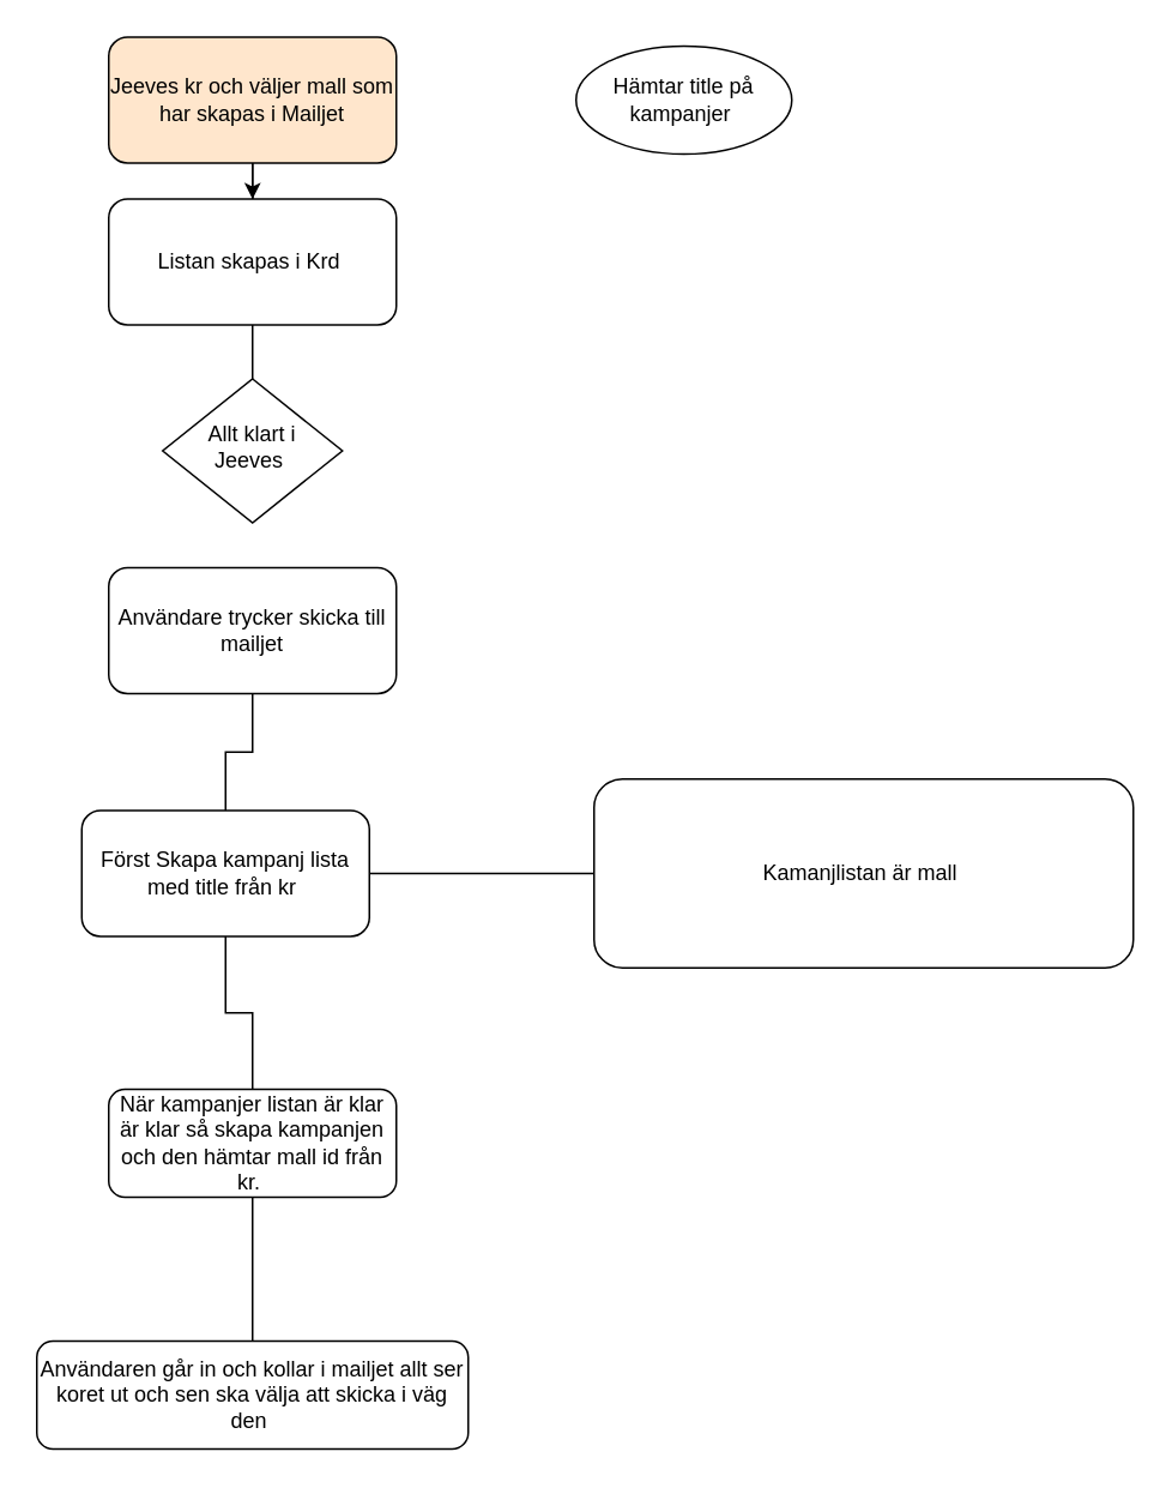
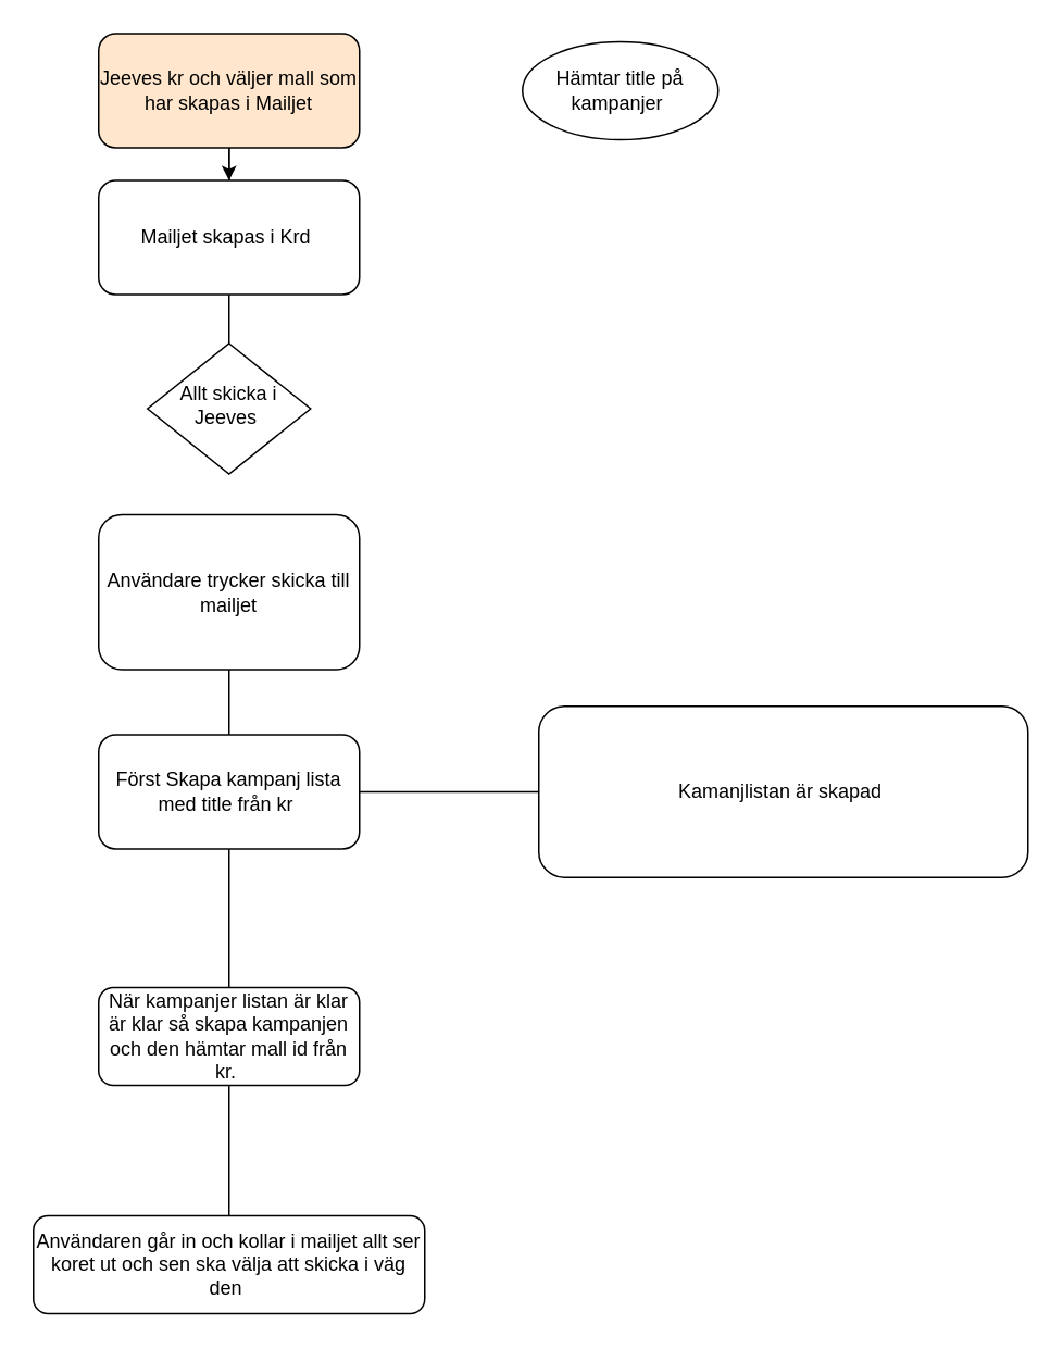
  <mxCell id="0" />
  <mxCell id="1" parent="0" />
  <mxCell id="2" value="" style="rounded=0;html=1;jettySize=auto;orthogonalLoop=1;fontSize=11;endArrow=none;endFill=0;endSize=8;strokeWidth=1;shadow=0;labelBackgroundColor=none;edgeStyle=orthogonalEdgeStyle;" parent="1" source="4" target="5" edge="1"><mxGeometry relative="1" as="geometry" /></mxCell>
  <mxCell id="3" value="" style="edgeStyle=orthogonalEdgeStyle;rounded=0;orthogonalLoop=1;jettySize=auto;html=1;" edge="1" parent="1" source="4" target="6"><mxGeometry relative="1" as="geometry" /></mxCell>
  <mxCell id="4" value="Jeeves kr och väljer mall som har skapas i Mailjet" style="rounded=1;whiteSpace=wrap;html=1;fontSize=12;glass=0;strokeWidth=1;shadow=0;fillColor=#ffe6cc;" parent="1" vertex="1"><mxGeometry x="60" y="20" width="160" height="70" as="geometry" /></mxCell>
- <mxCell id="5" value="Allt klart i Jeeves&amp;nbsp;" style="rhombus;whiteSpace=wrap;html=1;shadow=0;fontFamily=Helvetica;fontSize=12;align=center;strokeWidth=1;spacing=6;spacingTop=-4;" parent="1" vertex="1"><mxGeometry x="90" y="210" width="100" height="80" as="geometry" /></mxCell>
- <mxCell id="6" value="Listan skapas i Krd&amp;nbsp;" style="rounded=1;whiteSpace=wrap;html=1;fontSize=12;glass=0;strokeWidth=1;shadow=0;" vertex="1" parent="1"><mxGeometry x="60" y="110" width="160" height="70" as="geometry" /></mxCell>
+ <mxCell id="5" value="Allt skicka i Jeeves&amp;nbsp;" style="rhombus;whiteSpace=wrap;html=1;shadow=0;fontFamily=Helvetica;fontSize=12;align=center;strokeWidth=1;spacing=6;spacingTop=-4;" parent="1" vertex="1"><mxGeometry x="90" y="210" width="100" height="80" as="geometry" /></mxCell>
+ <mxCell id="6" value="Mailjet skapas i Krd&amp;nbsp;" style="rounded=1;whiteSpace=wrap;html=1;fontSize=12;glass=0;strokeWidth=1;shadow=0;" vertex="1" parent="1"><mxGeometry x="60" y="110" width="160" height="70" as="geometry" /></mxCell>
  <mxCell id="7" value="Hämtar title på kampanjer&amp;nbsp;" style="ellipse;whiteSpace=wrap;html=1;shadow=0;strokeWidth=1;glass=0;" vertex="1" parent="1"><mxGeometry x="320" y="25" width="120" height="60" as="geometry" /></mxCell>
  <mxCell id="8" style="edgeStyle=orthogonalEdgeStyle;rounded=0;orthogonalLoop=1;jettySize=auto;html=1;endArrow=none;endFill=0;" edge="1" parent="1" source="9" target="12"><mxGeometry relative="1" as="geometry" /></mxCell>
- <mxCell id="9" value="Användare trycker skicka till mailjet" style="rounded=1;whiteSpace=wrap;html=1;fontSize=12;glass=0;strokeWidth=1;shadow=0;" vertex="1" parent="1"><mxGeometry x="60" y="315" width="160" height="70" as="geometry" /></mxCell>
+ <mxCell id="9" value="Användare trycker skicka till mailjet" style="rounded=1;whiteSpace=wrap;html=1;fontSize=12;glass=0;strokeWidth=1;shadow=0;" vertex="1" parent="1"><mxGeometry x="60" y="315" width="160" height="95" as="geometry" /></mxCell>
  <mxCell id="10" value="" style="edgeStyle=orthogonalEdgeStyle;rounded=0;orthogonalLoop=1;jettySize=auto;html=1;endArrow=none;endFill=0;" edge="1" parent="1" source="12" target="14"><mxGeometry relative="1" as="geometry" /></mxCell>
  <mxCell id="11" value="" style="edgeStyle=orthogonalEdgeStyle;rounded=0;orthogonalLoop=1;jettySize=auto;html=1;endArrow=none;endFill=0;" edge="1" parent="1" source="12" target="16"><mxGeometry relative="1" as="geometry" /></mxCell>
- <mxCell id="12" value="Först Skapa kampanj lista med title från kr&amp;nbsp;" style="rounded=1;whiteSpace=wrap;html=1;fontSize=12;glass=0;strokeWidth=1;shadow=0;" vertex="1" parent="1"><mxGeometry x="45" y="450" width="160" height="70" as="geometry" /></mxCell>
+ <mxCell id="12" value="Först Skapa kampanj lista med title från kr&amp;nbsp;" style="rounded=1;whiteSpace=wrap;html=1;fontSize=12;glass=0;strokeWidth=1;shadow=0;" vertex="1" parent="1"><mxGeometry x="60" y="450" width="160" height="70" as="geometry" /></mxCell>
  <mxCell id="13" value="" style="edgeStyle=orthogonalEdgeStyle;rounded=0;orthogonalLoop=1;jettySize=auto;html=1;endArrow=none;endFill=0;" edge="1" parent="1" source="14" target="15"><mxGeometry relative="1" as="geometry" /></mxCell>
  <mxCell id="14" value="När&amp;nbsp;kampanjer listan är klar är klar så skapa&amp;nbsp;kampanjen och den hämtar mall id från kr.&amp;nbsp;" style="whiteSpace=wrap;html=1;rounded=1;shadow=0;strokeWidth=1;glass=0;" vertex="1" parent="1"><mxGeometry x="60" y="605" width="160" height="60" as="geometry" /></mxCell>
  <mxCell id="15" value="Användaren går in och kollar i mailjet allt ser koret ut och sen ska välja att skicka i väg den&amp;nbsp;" style="whiteSpace=wrap;html=1;rounded=1;shadow=0;strokeWidth=1;glass=0;" vertex="1" parent="1"><mxGeometry x="20" y="745" width="240" height="60" as="geometry" /></mxCell>
- <mxCell id="16" value="Kamanjlistan är mall&amp;nbsp;" style="whiteSpace=wrap;html=1;rounded=1;shadow=0;strokeWidth=1;glass=0;" vertex="1" parent="1"><mxGeometry x="330" y="432.5" width="300" height="105" as="geometry" /></mxCell>
+ <mxCell id="16" value="Kamanjlistan är skapad&amp;nbsp;" style="whiteSpace=wrap;html=1;rounded=1;shadow=0;strokeWidth=1;glass=0;" vertex="1" parent="1"><mxGeometry x="330" y="432.5" width="300" height="105" as="geometry" /></mxCell>
